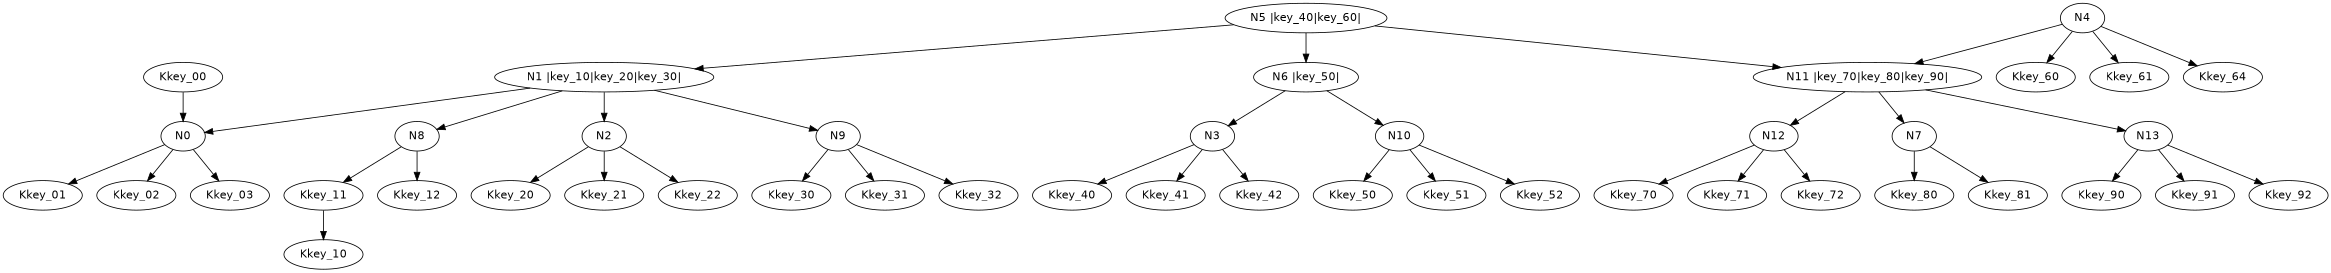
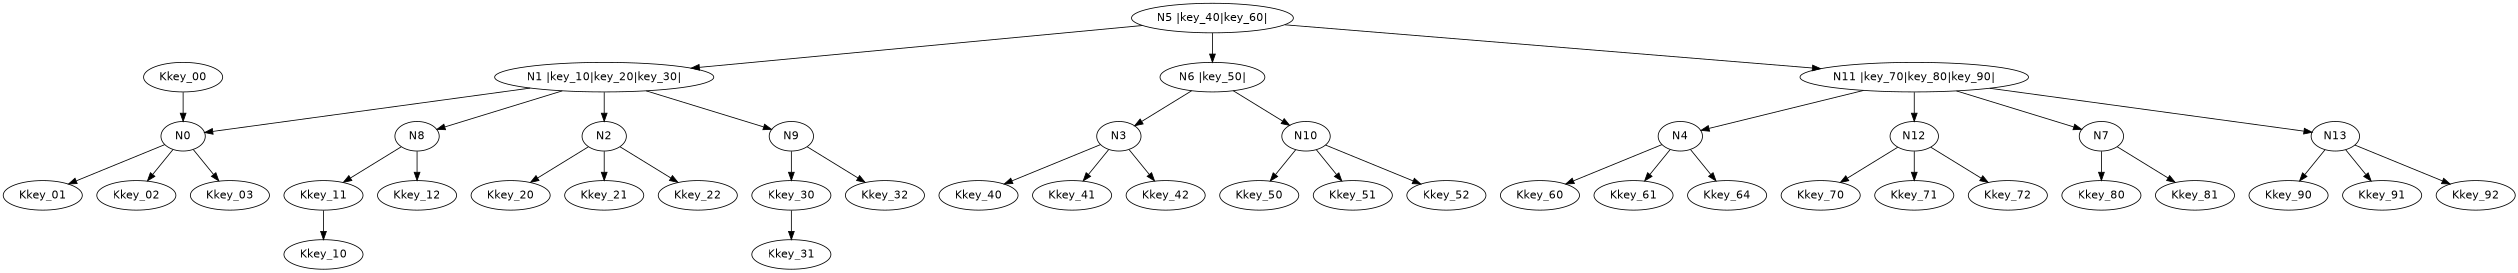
  digraph {
    fontname="DejaVu Sans"
    node [fontname="DejaVu Sans"]
    edge [fontname="DejaVu Sans"]
    n1 [label="N5 |key_40|key_60|"]
    n2 [label="N1 |key_10|key_20|key_30|"]
    n3 [label="N6 |key_50|"]
    n4 [label="N11 |key_70|key_80|key_90|"]
    N0
    N8
    N2
    N9
    N3
    N10
    N4
    N12
    N7
    N13
    Kkey_01
    Kkey_02
    Kkey_03
    Kkey_11
    Kkey_12
    Kkey_20
    Kkey_21
    Kkey_22
    Kkey_30
    Kkey_31
    Kkey_32
    Kkey_00
    Kkey_10
    Kkey_40
    Kkey_41
    Kkey_42
    Kkey_50
    Kkey_51
    Kkey_52
    Kkey_60
    Kkey_61
    n36 [label=Kkey_64]
    Kkey_70
    Kkey_71
    Kkey_72
    Kkey_80
    Kkey_81
    Kkey_90
    Kkey_91
    Kkey_92
    n1 -> n2
    n1 -> n3
    n1 -> n4
    n2 -> N0
    n2 -> N8
    n2 -> N2
    n2 -> N9
    n3 -> N3
    n3 -> N10
-   N4 -> n4
+   n4 -> N4
    n4 -> N12
    n4 -> N7
    n4 -> N13
    N0 -> Kkey_01
    N0 -> Kkey_02
    N0 -> Kkey_03
    N8 -> Kkey_11
    N8 -> Kkey_12
    N2 -> Kkey_20
    N2 -> Kkey_21
    N2 -> Kkey_22
    N9 -> Kkey_30
-   N9 -> Kkey_31
+   Kkey_30 -> Kkey_31
    N9 -> Kkey_32
    N3 -> Kkey_40
    N3 -> Kkey_41
    N3 -> Kkey_42
    N10 -> Kkey_50
    N10 -> Kkey_51
    N10 -> Kkey_52
    N4 -> Kkey_60
    N4 -> Kkey_61
    N4 -> n36
    N12 -> Kkey_70
    N12 -> Kkey_71
    N12 -> Kkey_72
    N7 -> Kkey_80
    N7 -> Kkey_81
    N13 -> Kkey_90
    N13 -> Kkey_91
    N13 -> Kkey_92
    Kkey_11 -> Kkey_10
    Kkey_00 -> N0
  }
